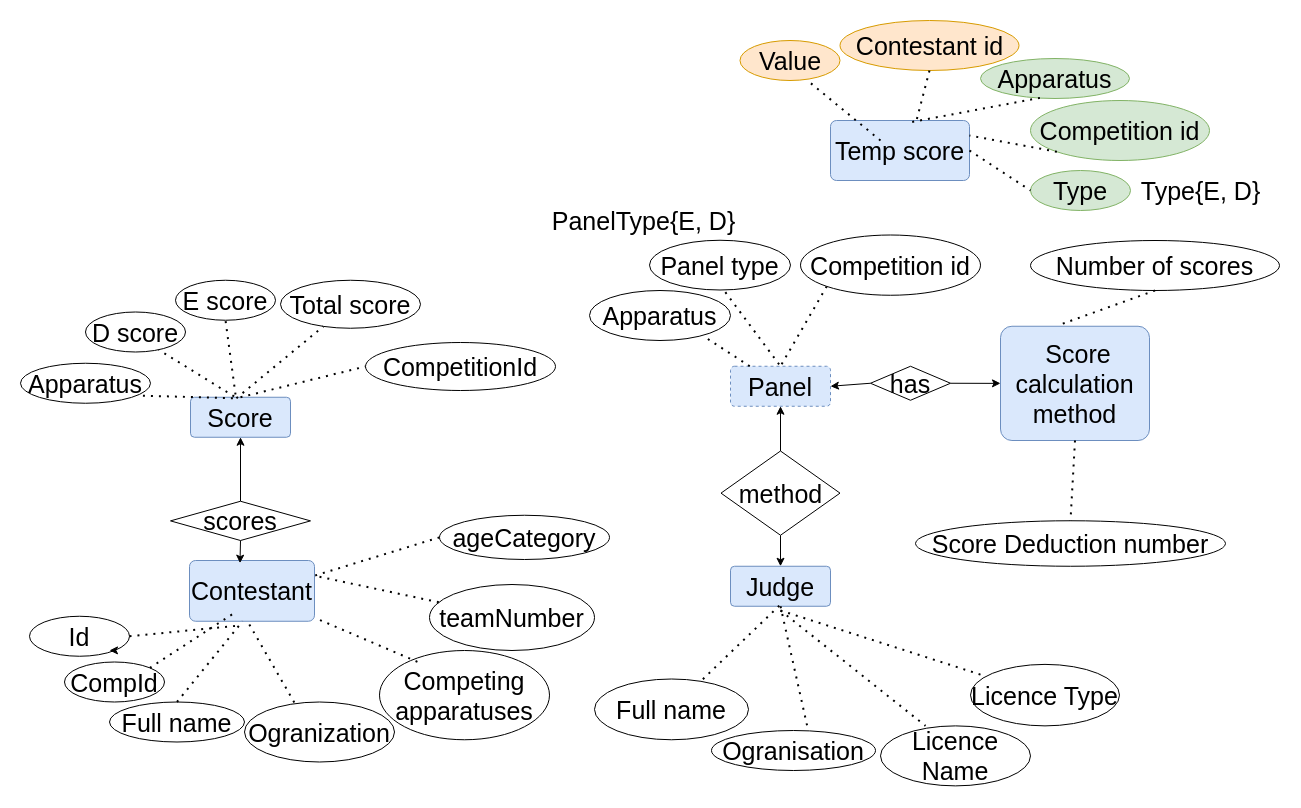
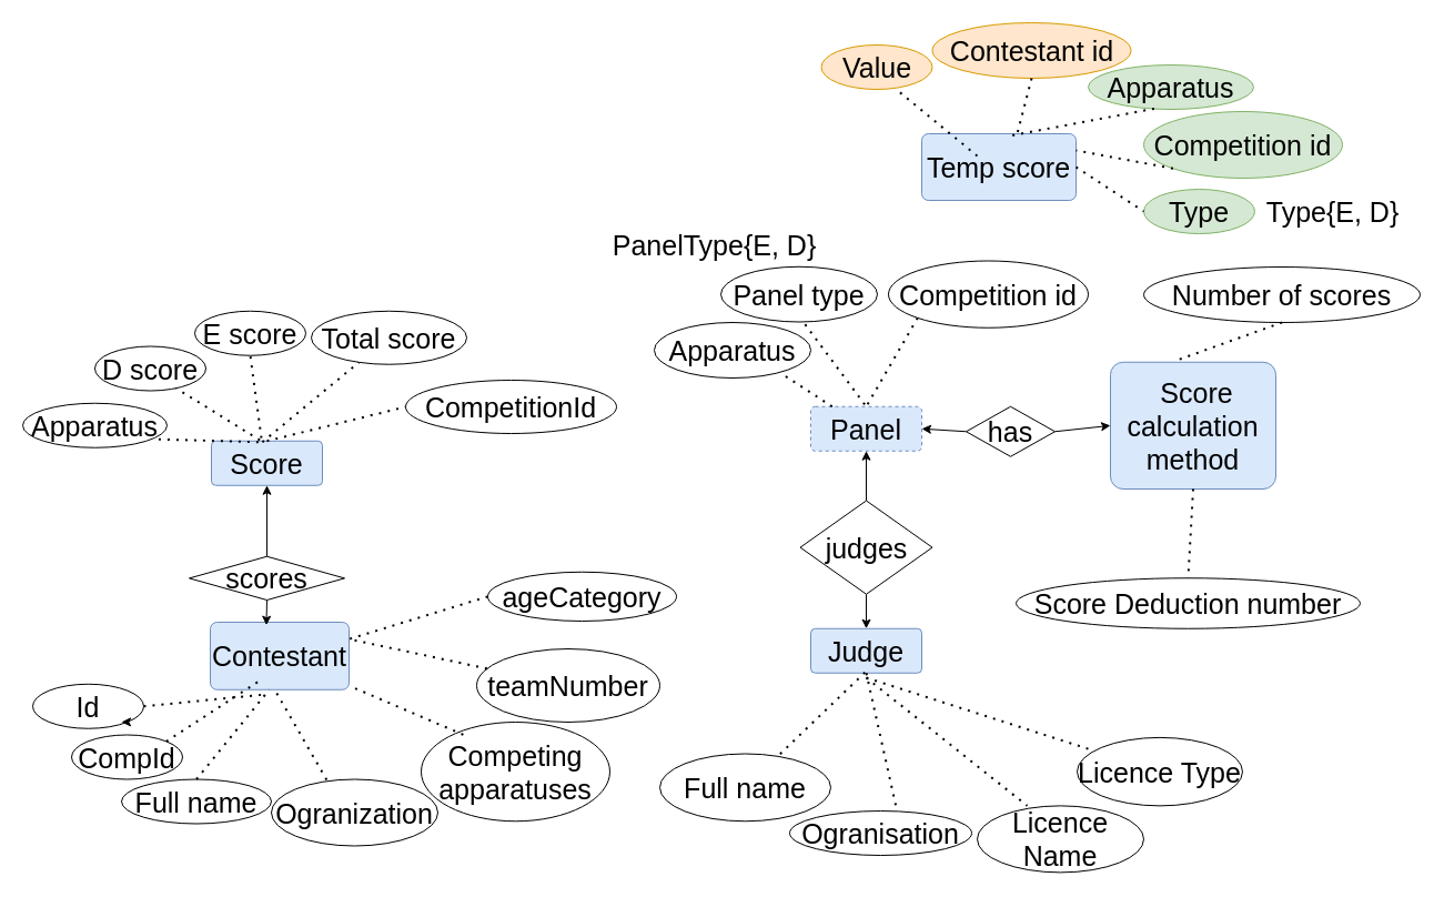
  <mxCell id="0" />
  <mxCell id="1" parent="0" />
  <mxCell id="2" value="Score" style="rounded=1;arcSize=10;whiteSpace=wrap;html=1;align=center;fillColor=#dae8fc;strokeColor=#6c8ebf;fontSize=25;" parent="1" vertex="1"><mxGeometry x="190" y="396.75" width="100" height="40" as="geometry" /></mxCell>
  <mxCell id="3" value="E score" style="ellipse;whiteSpace=wrap;html=1;align=center;fillColor=#FFFFFF;fontSize=25;" parent="1" vertex="1"><mxGeometry x="175" y="279.75" width="100" height="40" as="geometry" /></mxCell>
  <mxCell id="4" style="edgeStyle=orthogonalEdgeStyle;rounded=0;orthogonalLoop=1;jettySize=auto;html=1;exitX=0.5;exitY=0;exitDx=0;exitDy=0;fontSize=25;" parent="1" source="6" target="9" edge="1"><mxGeometry relative="1" as="geometry" /></mxCell>
  <mxCell id="5" style="edgeStyle=orthogonalEdgeStyle;rounded=0;orthogonalLoop=1;jettySize=auto;html=1;exitX=0.5;exitY=1;exitDx=0;exitDy=0;entryX=0.5;entryY=0;entryDx=0;entryDy=0;fontSize=25;" parent="1" source="6" target="10" edge="1"><mxGeometry relative="1" as="geometry" /></mxCell>
- <mxCell id="6" value="method" style="shape=rhombus;perimeter=rhombusPerimeter;whiteSpace=wrap;html=1;align=center;fontSize=25;" parent="1" vertex="1"><mxGeometry x="720.5" y="450.5" width="119" height="84.25" as="geometry" /></mxCell>
+ <mxCell id="6" value="judges" style="shape=rhombus;perimeter=rhombusPerimeter;whiteSpace=wrap;html=1;align=center;fontSize=25;" parent="1" vertex="1"><mxGeometry x="720.5" y="450.5" width="119" height="84.25" as="geometry" /></mxCell>
  <mxCell id="7" value="D score" style="ellipse;whiteSpace=wrap;html=1;align=center;fillColor=#FFFFFF;fontSize=25;" parent="1" vertex="1"><mxGeometry x="85" y="311.5" width="100" height="40" as="geometry" /></mxCell>
  <mxCell id="8" value="Apparatus" style="ellipse;whiteSpace=wrap;html=1;align=center;fillColor=#FFFFFF;fontSize=25;" parent="1" vertex="1"><mxGeometry x="20" y="362.75" width="130" height="40" as="geometry" /></mxCell>
  <mxCell id="9" value="Panel" style="rounded=1;arcSize=10;whiteSpace=wrap;html=1;align=center;fillColor=#dae8fc;strokeColor=#6c8ebf;fontSize=25;dashed=1;" parent="1" vertex="1"><mxGeometry x="730" y="365.75" width="100" height="40" as="geometry" /></mxCell>
  <mxCell id="10" value="Judge" style="rounded=1;arcSize=10;whiteSpace=wrap;html=1;align=center;fillColor=#dae8fc;strokeColor=#6c8ebf;fontSize=25;" parent="1" vertex="1"><mxGeometry x="730" y="565.75" width="100" height="40" as="geometry" /></mxCell>
  <mxCell id="11" value="&amp;nbsp;Score calculation method" style="rounded=1;arcSize=10;whiteSpace=wrap;html=1;align=center;fillColor=#dae8fc;strokeColor=#6c8ebf;fontSize=25;" parent="1" vertex="1"><mxGeometry x="1000" y="325.75" width="149" height="114.25" as="geometry" /></mxCell>
  <mxCell id="12" value="Apparatus" style="ellipse;whiteSpace=wrap;html=1;align=center;fillColor=#FFFFFF;fontSize=25;" parent="1" vertex="1"><mxGeometry x="589" y="290" width="141" height="50" as="geometry" /></mxCell>
  <mxCell id="13" value="Panel type" style="ellipse;whiteSpace=wrap;html=1;align=center;fillColor=#FFFFFF;fontSize=25;" parent="1" vertex="1"><mxGeometry x="649" y="239.75" width="141" height="49.75" as="geometry" /></mxCell>
  <mxCell id="14" value="PanelType{E, D}" style="text;html=1;align=center;verticalAlign=middle;resizable=0;points=[];autosize=1;strokeColor=none;fillColor=none;fontSize=25;" parent="1" vertex="1"><mxGeometry x="538" y="200" width="210" height="40" as="geometry" /></mxCell>
  <mxCell id="15" style="rounded=0;orthogonalLoop=1;jettySize=auto;html=1;exitX=0;exitY=0.5;exitDx=0;exitDy=0;entryX=1;entryY=0.5;entryDx=0;entryDy=0;fontSize=25;" parent="1" source="17" target="9" edge="1"><mxGeometry relative="1" as="geometry" /></mxCell>
  <mxCell id="16" style="edgeStyle=none;rounded=0;orthogonalLoop=1;jettySize=auto;html=1;exitX=1;exitY=0.5;exitDx=0;exitDy=0;entryX=0;entryY=0.5;entryDx=0;entryDy=0;fontSize=25;" parent="1" source="17" target="11" edge="1"><mxGeometry relative="1" as="geometry" /></mxCell>
- <mxCell id="17" value="has" style="shape=rhombus;perimeter=rhombusPerimeter;whiteSpace=wrap;html=1;align=center;fontSize=25;" parent="1" vertex="1"><mxGeometry x="870" y="365.75" width="80" height="34" as="geometry" /></mxCell>
+ <mxCell id="17" value="has" style="shape=rhombus;perimeter=rhombusPerimeter;whiteSpace=wrap;html=1;align=center;fontSize=25;" parent="1" vertex="1"><mxGeometry x="870" y="365.75" width="80" height="45" as="geometry" /></mxCell>
  <mxCell id="18" value="Contestant" style="rounded=1;arcSize=10;whiteSpace=wrap;html=1;align=center;fillColor=#dae8fc;strokeColor=#6c8ebf;fontSize=25;" parent="1" vertex="1"><mxGeometry x="189" y="560" width="125" height="60.75" as="geometry" /></mxCell>
  <mxCell id="19" style="edgeStyle=none;rounded=0;orthogonalLoop=1;jettySize=auto;html=1;exitX=0.5;exitY=1;exitDx=0;exitDy=0;entryX=0.404;entryY=0.044;entryDx=0;entryDy=0;entryPerimeter=0;fontSize=25;" parent="1" source="21" target="18" edge="1"><mxGeometry relative="1" as="geometry" /></mxCell>
  <mxCell id="20" style="edgeStyle=none;rounded=0;orthogonalLoop=1;jettySize=auto;html=1;exitX=0.5;exitY=0;exitDx=0;exitDy=0;entryX=0.5;entryY=1;entryDx=0;entryDy=0;fontSize=25;" parent="1" source="21" target="2" edge="1"><mxGeometry relative="1" as="geometry" /></mxCell>
  <mxCell id="21" value="scores" style="shape=rhombus;perimeter=rhombusPerimeter;whiteSpace=wrap;html=1;align=center;fontSize=25;" parent="1" vertex="1"><mxGeometry x="170" y="500.75" width="140" height="39.25" as="geometry" /></mxCell>
  <mxCell id="22" value="CompId" style="ellipse;whiteSpace=wrap;html=1;align=center;fillColor=#FFFFFF;fontSize=25;" parent="1" vertex="1"><mxGeometry x="64" y="661.5" width="100" height="40" as="geometry" /></mxCell>
  <mxCell id="23" value="Id" style="ellipse;whiteSpace=wrap;html=1;align=center;fillColor=#FFFFFF;fontSize=25;" parent="1" vertex="1"><mxGeometry x="29" y="615.75" width="100" height="40" as="geometry" /></mxCell>
  <mxCell id="24" value="Full name" style="ellipse;whiteSpace=wrap;html=1;align=center;fillColor=#FFFFFF;fontSize=25;" parent="1" vertex="1"><mxGeometry x="109" y="701.5" width="135" height="40" as="geometry" /></mxCell>
  <mxCell id="25" value="Ogranization" style="ellipse;whiteSpace=wrap;html=1;align=center;fillColor=#FFFFFF;fontSize=25;" parent="1" vertex="1"><mxGeometry x="244" y="701.5" width="150" height="60" as="geometry" /></mxCell>
  <mxCell id="26" value="Competing apparatuses" style="ellipse;whiteSpace=wrap;html=1;align=center;fillColor=#FFFFFF;fontSize=25;" parent="1" vertex="1"><mxGeometry x="379" y="650" width="170" height="89.25" as="geometry" /></mxCell>
  <mxCell id="27" value="Total score" style="ellipse;whiteSpace=wrap;html=1;align=center;fillColor=#FFFFFF;fontSize=25;" parent="1" vertex="1"><mxGeometry x="280" y="279.75" width="140" height="48" as="geometry" /></mxCell>
  <mxCell id="28" style="edgeStyle=none;rounded=0;orthogonalLoop=1;jettySize=auto;html=1;exitX=0.5;exitY=1;exitDx=0;exitDy=0;fontSize=25;" parent="1" source="22" target="22" edge="1"><mxGeometry relative="1" as="geometry" /></mxCell>
  <mxCell id="29" value="" style="endArrow=none;dashed=1;html=1;dashPattern=1 3;strokeWidth=2;rounded=0;entryX=0.915;entryY=0.809;entryDx=0;entryDy=0;entryPerimeter=0;exitX=0.424;exitY=0.024;exitDx=0;exitDy=0;exitPerimeter=0;fontSize=25;" parent="1" source="2" target="8" edge="1"><mxGeometry width="50" height="50" relative="1" as="geometry"><mxPoint x="215" y="484" as="sourcePoint" /><mxPoint x="265" y="434" as="targetPoint" /></mxGeometry></mxCell>
  <mxCell id="30" value="" style="endArrow=none;dashed=1;html=1;dashPattern=1 3;strokeWidth=2;rounded=0;entryX=0.733;entryY=0.946;entryDx=0;entryDy=0;entryPerimeter=0;exitX=0.436;exitY=-0.02;exitDx=0;exitDy=0;exitPerimeter=0;fontSize=25;" parent="1" source="2" target="7" edge="1"><mxGeometry width="50" height="50" relative="1" as="geometry"><mxPoint x="200" y="406.75" as="sourcePoint" /><mxPoint x="166.5" y="407.11" as="targetPoint" /></mxGeometry></mxCell>
  <mxCell id="31" value="" style="endArrow=none;dashed=1;html=1;dashPattern=1 3;strokeWidth=2;rounded=0;entryX=0.5;entryY=1;entryDx=0;entryDy=0;fontSize=25;" parent="1" target="3" edge="1"><mxGeometry width="50" height="50" relative="1" as="geometry"><mxPoint x="235" y="394" as="sourcePoint" /><mxPoint x="198.3" y="371.84" as="targetPoint" /></mxGeometry></mxCell>
  <mxCell id="32" value="" style="endArrow=none;dashed=1;html=1;dashPattern=1 3;strokeWidth=2;rounded=0;exitX=0.459;exitY=0.024;exitDx=0;exitDy=0;exitPerimeter=0;fontSize=25;" parent="1" source="2" target="27" edge="1"><mxGeometry width="50" height="50" relative="1" as="geometry"><mxPoint x="245" y="404" as="sourcePoint" /><mxPoint x="265" y="344.75" as="targetPoint" /></mxGeometry></mxCell>
  <mxCell id="33" value="" style="endArrow=none;dashed=1;html=1;dashPattern=1 3;strokeWidth=2;rounded=0;entryX=0.404;entryY=1.069;entryDx=0;entryDy=0;entryPerimeter=0;exitX=1;exitY=0.5;exitDx=0;exitDy=0;fontSize=25;" parent="1" source="23" target="18" edge="1"><mxGeometry width="50" height="50" relative="1" as="geometry"><mxPoint x="256.4" y="407.71" as="sourcePoint" /><mxPoint x="190.5" y="393.86" as="targetPoint" /></mxGeometry></mxCell>
  <mxCell id="34" value="" style="endArrow=none;dashed=1;html=1;dashPattern=1 3;strokeWidth=2;rounded=0;entryX=0.35;entryY=0.875;entryDx=0;entryDy=0;entryPerimeter=0;exitX=1;exitY=0;exitDx=0;exitDy=0;fontSize=25;" parent="1" source="22" target="18" edge="1"><mxGeometry width="50" height="50" relative="1" as="geometry"><mxPoint x="169" y="654" as="sourcePoint" /><mxPoint x="264.4" y="651.76" as="targetPoint" /></mxGeometry></mxCell>
  <mxCell id="35" value="" style="endArrow=none;dashed=1;html=1;dashPattern=1 3;strokeWidth=2;rounded=0;entryX=0.425;entryY=1;entryDx=0;entryDy=0;entryPerimeter=0;exitX=0.5;exitY=0;exitDx=0;exitDy=0;fontSize=25;" parent="1" source="24" target="18" edge="1"><mxGeometry width="50" height="50" relative="1" as="geometry"><mxPoint x="189.233" y="684.809" as="sourcePoint" /><mxPoint x="259" y="644" as="targetPoint" /></mxGeometry></mxCell>
  <mxCell id="36" value="" style="endArrow=none;dashed=1;html=1;dashPattern=1 3;strokeWidth=2;rounded=0;entryX=0.459;entryY=0.983;entryDx=0;entryDy=0;entryPerimeter=0;exitX=0.332;exitY=0.007;exitDx=0;exitDy=0;exitPerimeter=0;fontSize=25;" parent="1" source="25" target="18" edge="1"><mxGeometry width="50" height="50" relative="1" as="geometry"><mxPoint x="254" y="702.5" as="sourcePoint" /><mxPoint x="266.5" y="649" as="targetPoint" /></mxGeometry></mxCell>
  <mxCell id="37" value="" style="endArrow=none;dashed=1;html=1;dashPattern=1 3;strokeWidth=2;rounded=0;exitX=0.223;exitY=0.127;exitDx=0;exitDy=0;exitPerimeter=0;fontSize=25;" parent="1" source="26" target="18" edge="1"><mxGeometry width="50" height="50" relative="1" as="geometry"><mxPoint x="347.2" y="702.78" as="sourcePoint" /><mxPoint x="269.9" y="648.32" as="targetPoint" /></mxGeometry></mxCell>
  <mxCell id="38" value="Full name" style="ellipse;whiteSpace=wrap;html=1;align=center;fillColor=#FFFFFF;fontSize=25;" parent="1" vertex="1"><mxGeometry x="594" y="678.5" width="154" height="60.75" as="geometry" /></mxCell>
  <mxCell id="39" value="Ogranisation" style="ellipse;whiteSpace=wrap;html=1;align=center;fillColor=#FFFFFF;fontSize=25;" parent="1" vertex="1"><mxGeometry x="711" y="730" width="164" height="40" as="geometry" /></mxCell>
  <mxCell id="40" value="" style="endArrow=none;dashed=1;html=1;dashPattern=1 3;strokeWidth=2;rounded=0;entryX=0.836;entryY=0.963;entryDx=0;entryDy=0;entryPerimeter=0;fontSize=25;" parent="1" target="12" edge="1" source="9"><mxGeometry width="50" height="50" relative="1" as="geometry"><mxPoint x="780" y="325.75" as="sourcePoint" /><mxPoint x="920" y="275.75" as="targetPoint" /></mxGeometry></mxCell>
  <mxCell id="41" value="" style="endArrow=none;dashed=1;html=1;dashPattern=1 3;strokeWidth=2;rounded=0;exitX=0.538;exitY=1.044;exitDx=0;exitDy=0;entryX=0.5;entryY=0;entryDx=0;entryDy=0;exitPerimeter=0;fontSize=25;" parent="1" source="13" target="9" edge="1"><mxGeometry width="50" height="50" relative="1" as="geometry"><mxPoint x="740" y="335.75" as="sourcePoint" /><mxPoint x="708.6" y="321.77" as="targetPoint" /></mxGeometry></mxCell>
  <mxCell id="42" value="Number of scores" style="ellipse;whiteSpace=wrap;html=1;align=center;fillColor=#FFFFFF;fontSize=25;" parent="1" vertex="1"><mxGeometry x="1030" y="240" width="249" height="50" as="geometry" /></mxCell>
  <mxCell id="43" value="Score Deduction number" style="ellipse;whiteSpace=wrap;html=1;align=center;fillColor=#FFFFFF;fontSize=25;" parent="1" vertex="1"><mxGeometry x="915" y="520.25" width="310" height="45.5" as="geometry" /></mxCell>
  <mxCell id="44" value="" style="endArrow=none;dashed=1;html=1;dashPattern=1 3;strokeWidth=2;rounded=0;exitX=0.5;exitY=1;exitDx=0;exitDy=0;fontSize=25;" parent="1" source="42" edge="1"><mxGeometry width="50" height="50" relative="1" as="geometry"><mxPoint x="783.8" y="291.51" as="sourcePoint" /><mxPoint x="1060" y="324" as="targetPoint" /></mxGeometry></mxCell>
  <mxCell id="45" value="ageCategory" style="ellipse;whiteSpace=wrap;html=1;align=center;fontSize=25;" parent="1" vertex="1"><mxGeometry x="439" y="514.75" width="170" height="44.25" as="geometry" /></mxCell>
  <mxCell id="46" value="teamNumber" style="ellipse;whiteSpace=wrap;html=1;align=center;fontSize=25;" parent="1" vertex="1"><mxGeometry x="429" y="584" width="165" height="66" as="geometry" /></mxCell>
  <mxCell id="47" value="" style="endArrow=none;dashed=1;html=1;dashPattern=1 3;strokeWidth=2;rounded=0;entryX=1;entryY=0.25;entryDx=0;entryDy=0;fontSize=25;" parent="1" source="46" target="18" edge="1"><mxGeometry width="50" height="50" relative="1" as="geometry"><mxPoint x="411.3" y="676.58" as="sourcePoint" /><mxPoint x="324" y="646.327" as="targetPoint" /></mxGeometry></mxCell>
  <mxCell id="48" value="" style="endArrow=none;dashed=1;html=1;dashPattern=1 3;strokeWidth=2;rounded=0;entryX=1;entryY=0.25;entryDx=0;entryDy=0;exitX=0;exitY=0.5;exitDx=0;exitDy=0;fontSize=25;" parent="1" source="45" target="18" edge="1"><mxGeometry width="50" height="50" relative="1" as="geometry"><mxPoint x="453.435" y="643.265" as="sourcePoint" /><mxPoint x="324" y="619" as="targetPoint" /></mxGeometry></mxCell>
  <mxCell id="49" value="Temp score" style="rounded=1;arcSize=10;whiteSpace=wrap;html=1;align=center;fillColor=#dae8fc;strokeColor=#6c8ebf;fontSize=25;" parent="1" vertex="1"><mxGeometry x="830" y="120" width="139" height="60" as="geometry" /></mxCell>
  <mxCell id="50" value="Type" style="ellipse;whiteSpace=wrap;html=1;align=center;fillColor=#d5e8d4;strokeColor=#82b366;fontSize=25;" parent="1" vertex="1"><mxGeometry x="1030" y="170" width="100" height="40" as="geometry" /></mxCell>
  <mxCell id="51" value="Type{E, D}" style="text;html=1;align=center;verticalAlign=middle;resizable=0;points=[];autosize=1;strokeColor=none;fillColor=none;fontSize=25;" parent="1" vertex="1"><mxGeometry x="1130" y="170" width="140" height="40" as="geometry" /></mxCell>
  <mxCell id="52" value="Value" style="ellipse;whiteSpace=wrap;html=1;align=center;fillColor=#ffe6cc;strokeColor=#d79b00;fontSize=25;" parent="1" vertex="1"><mxGeometry x="739.5" y="40" width="100" height="40" as="geometry" /></mxCell>
  <mxCell id="53" value="Apparatus" style="ellipse;whiteSpace=wrap;html=1;align=center;fillColor=#d5e8d4;strokeColor=#82b366;fontSize=25;" parent="1" vertex="1"><mxGeometry x="980" y="58" width="149" height="40" as="geometry" /></mxCell>
  <mxCell id="54" value="Licence Name" style="ellipse;whiteSpace=wrap;html=1;align=center;fillColor=#FFFFFF;fontSize=25;" parent="1" vertex="1"><mxGeometry x="880" y="725.38" width="150" height="60" as="geometry" /></mxCell>
  <mxCell id="55" value="Licence Type" style="ellipse;whiteSpace=wrap;html=1;align=center;fillColor=#FFFFFF;fontSize=25;" parent="1" vertex="1"><mxGeometry x="970" y="663.88" width="149" height="61.5" as="geometry" /></mxCell>
  <mxCell id="56" value="Competition id" style="ellipse;whiteSpace=wrap;html=1;align=center;fillColor=#FFFFFF;fontSize=25;" parent="1" vertex="1"><mxGeometry x="800" y="234.5" width="180" height="60.25" as="geometry" /></mxCell>
  <mxCell id="57" value="Contestant id" style="ellipse;whiteSpace=wrap;html=1;align=center;fillColor=#ffe6cc;strokeColor=#d79b00;fontSize=25;" parent="1" vertex="1"><mxGeometry x="839.5" y="20" width="179" height="50" as="geometry" /></mxCell>
  <mxCell id="58" value="" style="endArrow=none;dashed=1;html=1;dashPattern=1 3;strokeWidth=2;rounded=0;exitX=0.5;exitY=1;exitDx=0;exitDy=0;entryX=0.621;entryY=-0.022;entryDx=0;entryDy=0;entryPerimeter=0;fontSize=25;" parent="1" source="57" target="49" edge="1"><mxGeometry width="50" height="50" relative="1" as="geometry"><mxPoint x="800.233" y="114.191" as="sourcePoint" /><mxPoint x="890" y="150" as="targetPoint" /></mxGeometry></mxCell>
  <mxCell id="59" value="" style="endArrow=none;dashed=1;html=1;dashPattern=1 3;strokeWidth=2;rounded=0;exitX=0.399;exitY=0.984;exitDx=0;exitDy=0;entryX=0.573;entryY=0.03;entryDx=0;entryDy=0;exitPerimeter=0;entryPerimeter=0;fontSize=25;" parent="1" source="53" target="49" edge="1"><mxGeometry width="50" height="50" relative="1" as="geometry"><mxPoint x="810.233" y="124.191" as="sourcePoint" /><mxPoint x="900" y="160" as="targetPoint" /></mxGeometry></mxCell>
  <mxCell id="60" value="" style="endArrow=none;dashed=1;html=1;dashPattern=1 3;strokeWidth=2;rounded=0;entryX=0.681;entryY=1.013;entryDx=0;entryDy=0;entryPerimeter=0;fontSize=25;" parent="1" target="52" edge="1"><mxGeometry width="50" height="50" relative="1" as="geometry"><mxPoint x="880" y="140" as="sourcePoint" /><mxPoint x="910" y="170" as="targetPoint" /></mxGeometry></mxCell>
  <mxCell id="61" value="" style="endArrow=none;dashed=1;html=1;dashPattern=1 3;strokeWidth=2;rounded=0;exitX=0.488;exitY=0.986;exitDx=0;exitDy=0;exitPerimeter=0;fontSize=25;" parent="1" source="10" target="38" edge="1"><mxGeometry width="50" height="50" relative="1" as="geometry"><mxPoint x="490" y="599" as="sourcePoint" /><mxPoint x="345" y="619" as="targetPoint" /></mxGeometry></mxCell>
  <mxCell id="62" value="" style="endArrow=none;dashed=1;html=1;dashPattern=1 3;strokeWidth=2;rounded=0;exitX=0.5;exitY=1.106;exitDx=0;exitDy=0;exitPerimeter=0;fontSize=25;" parent="1" source="10" target="55" edge="1"><mxGeometry width="50" height="50" relative="1" as="geometry"><mxPoint x="754" y="615.75" as="sourcePoint" /><mxPoint x="729.215" y="629.519" as="targetPoint" /></mxGeometry></mxCell>
  <mxCell id="63" value="" style="endArrow=none;dashed=1;html=1;dashPattern=1 3;strokeWidth=2;rounded=0;entryX=0.3;entryY=0;entryDx=0;entryDy=0;entryPerimeter=0;fontSize=25;" parent="1" target="54" edge="1"><mxGeometry width="50" height="50" relative="1" as="geometry"><mxPoint x="780" y="610" as="sourcePoint" /><mxPoint x="739.215" y="639.519" as="targetPoint" /></mxGeometry></mxCell>
  <mxCell id="64" value="" style="endArrow=none;dashed=1;html=1;dashPattern=1 3;strokeWidth=2;rounded=0;exitX=0.5;exitY=1;exitDx=0;exitDy=0;entryX=0.59;entryY=0.008;entryDx=0;entryDy=0;entryPerimeter=0;fontSize=25;" parent="1" source="10" target="39" edge="1"><mxGeometry width="50" height="50" relative="1" as="geometry"><mxPoint x="774" y="635.75" as="sourcePoint" /><mxPoint x="749.215" y="649.519" as="targetPoint" /></mxGeometry></mxCell>
  <mxCell id="65" style="edgeStyle=orthogonalEdgeStyle;rounded=0;orthogonalLoop=1;jettySize=auto;html=1;exitX=1;exitY=1;exitDx=0;exitDy=0;entryX=0.8;entryY=0.85;entryDx=0;entryDy=0;entryPerimeter=0;fontSize=25;" parent="1" source="23" target="23" edge="1"><mxGeometry relative="1" as="geometry" /></mxCell>
  <mxCell id="66" value="CompetitionId" style="ellipse;whiteSpace=wrap;html=1;align=center;fillColor=#FFFFFF;fontSize=25;" parent="1" vertex="1"><mxGeometry x="365" y="342" width="190" height="48" as="geometry" /></mxCell>
  <mxCell id="67" value="" style="endArrow=none;dashed=1;html=1;dashPattern=1 3;strokeWidth=2;rounded=0;exitX=0.5;exitY=0;exitDx=0;exitDy=0;entryX=0;entryY=0.5;entryDx=0;entryDy=0;fontSize=25;" parent="1" source="2" target="66" edge="1"><mxGeometry width="50" height="50" relative="1" as="geometry"><mxPoint x="245.9" y="407.71" as="sourcePoint" /><mxPoint x="339.715" y="351.063" as="targetPoint" /></mxGeometry></mxCell>
  <mxCell id="68" value="" style="endArrow=none;dashed=1;html=1;dashPattern=1 3;strokeWidth=2;rounded=0;exitX=0;exitY=1;exitDx=0;exitDy=0;entryX=0.5;entryY=0;entryDx=0;entryDy=0;fontSize=25;" parent="1" source="56" target="9" edge="1"><mxGeometry width="50" height="50" relative="1" as="geometry"><mxPoint x="783.8" y="291.51" as="sourcePoint" /><mxPoint x="790" y="335.75" as="targetPoint" /></mxGeometry></mxCell>
  <mxCell id="69" value="Competition id" style="ellipse;whiteSpace=wrap;html=1;align=center;fillColor=#d5e8d4;strokeColor=#82b366;fontSize=25;" parent="1" vertex="1"><mxGeometry x="1030" y="100" width="179" height="60" as="geometry" /></mxCell>
  <mxCell id="70" value="" style="endArrow=none;dashed=1;html=1;dashPattern=1 3;strokeWidth=2;rounded=0;exitX=0;exitY=1;exitDx=0;exitDy=0;entryX=1;entryY=0.25;entryDx=0;entryDy=0;fontSize=25;" parent="1" source="69" target="49" edge="1"><mxGeometry width="50" height="50" relative="1" as="geometry"><mxPoint x="973.8" y="149.76" as="sourcePoint" /><mxPoint x="970" y="184" as="targetPoint" /></mxGeometry></mxCell>
  <mxCell id="71" value="" style="endArrow=none;dashed=1;html=1;dashPattern=1 3;strokeWidth=2;rounded=0;entryX=0;entryY=0.5;entryDx=0;entryDy=0;exitX=1;exitY=0.5;exitDx=0;exitDy=0;fontSize=25;" parent="1" source="49" target="50" edge="1"><mxGeometry width="50" height="50" relative="1" as="geometry"><mxPoint x="620" y="430" as="sourcePoint" /><mxPoint x="670" y="380" as="targetPoint" /></mxGeometry></mxCell>
  <mxCell id="72" style="edgeStyle=orthogonalEdgeStyle;rounded=0;orthogonalLoop=1;jettySize=auto;html=1;exitX=0.5;exitY=1;exitDx=0;exitDy=0;" edge="1" parent="1" source="46" target="46"><mxGeometry relative="1" as="geometry" /></mxCell>
  <mxCell id="73" value="" style="endArrow=none;dashed=1;html=1;dashPattern=1 3;strokeWidth=2;rounded=0;exitX=0.5;exitY=1;exitDx=0;exitDy=0;fontSize=25;entryX=0.5;entryY=0;entryDx=0;entryDy=0;" edge="1" parent="1" source="11" target="43"><mxGeometry width="50" height="50" relative="1" as="geometry"><mxPoint x="1244" y="416.5" as="sourcePoint" /><mxPoint x="1149" y="450.5" as="targetPoint" /></mxGeometry></mxCell>
